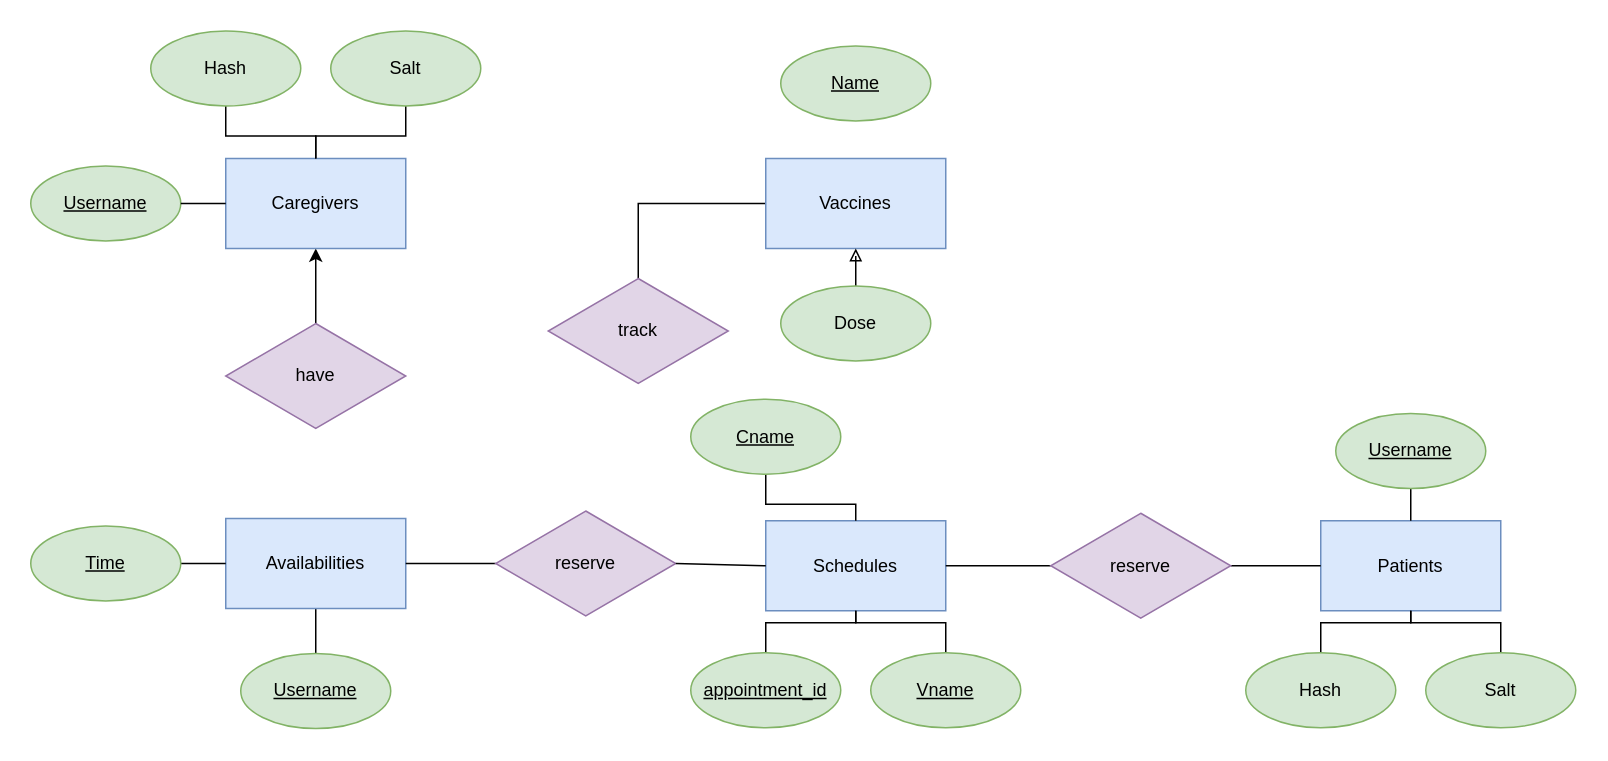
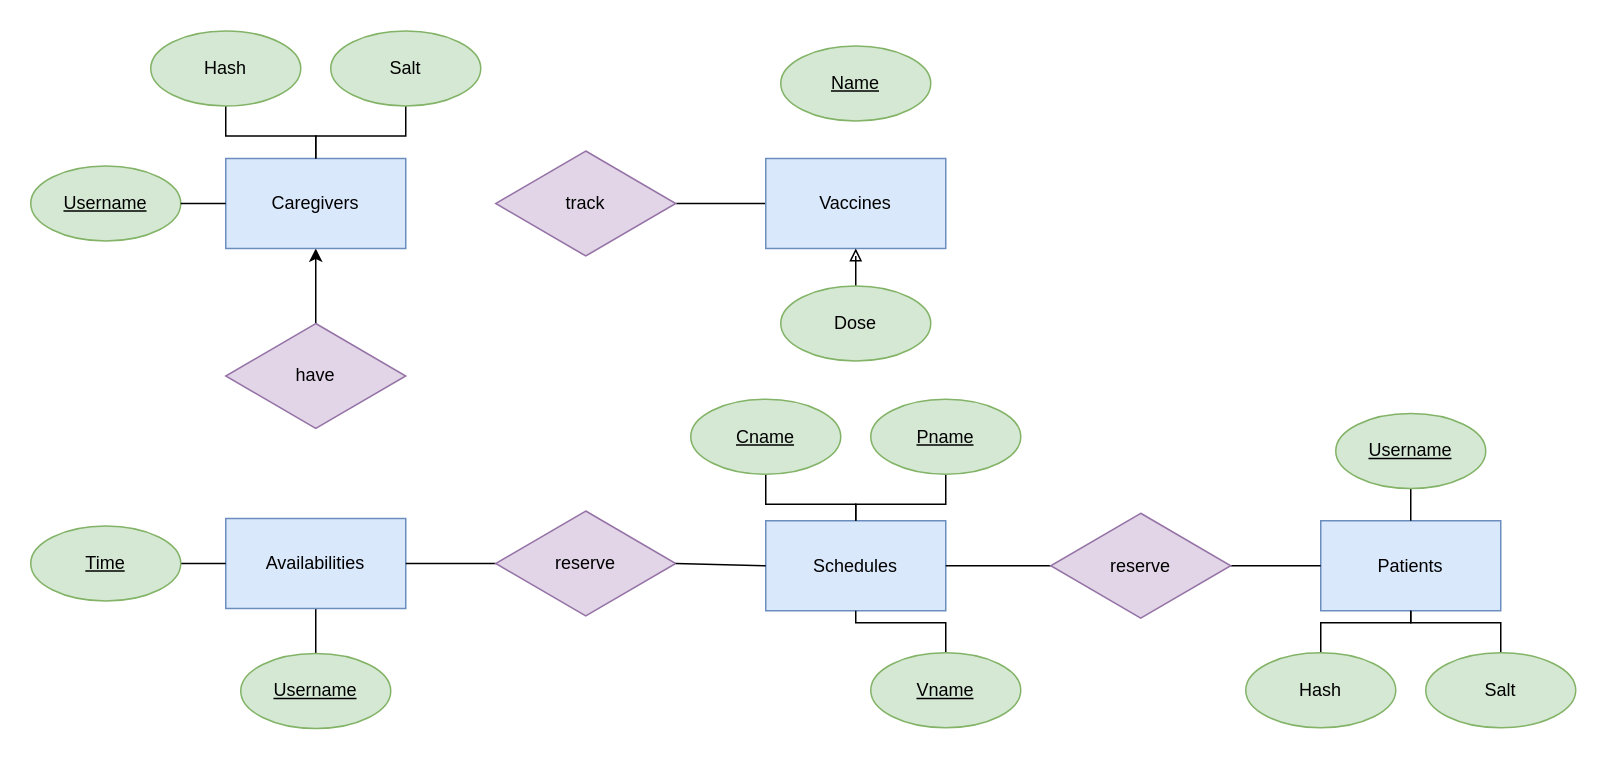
  <mxCell id="0" />
  <mxCell id="1" parent="0" />
  <mxCell id="2" value="" style="edgeStyle=orthogonalEdgeStyle;rounded=0;orthogonalLoop=1;jettySize=auto;html=1;endArrow=none;endFill=0;startArrow=classic;startFill=1;" edge="1" parent="1" source="3" target="36"><mxGeometry relative="1" as="geometry" /></mxCell>
  <mxCell id="3" value="Caregivers" style="rounded=0;whiteSpace=wrap;html=1;fillColor=#dae8fc;strokeColor=#6c8ebf;" vertex="1" parent="1"><mxGeometry x="150" y="105" width="120" height="60" as="geometry" /></mxCell>
  <mxCell id="4" value="&lt;u&gt;Username&lt;/u&gt;" style="ellipse;whiteSpace=wrap;html=1;fillColor=#d5e8d4;strokeColor=#82b366;" vertex="1" parent="1"><mxGeometry x="20" y="110" width="100" height="50" as="geometry" /></mxCell>
  <mxCell id="5" value="" style="edgeStyle=orthogonalEdgeStyle;rounded=0;orthogonalLoop=1;jettySize=auto;html=1;endArrow=none;endFill=0;" edge="1" parent="1" source="6" target="3"><mxGeometry relative="1" as="geometry" /></mxCell>
  <mxCell id="6" value="Salt" style="ellipse;whiteSpace=wrap;html=1;fillColor=#d5e8d4;strokeColor=#82b366;" vertex="1" parent="1"><mxGeometry x="220" y="20" width="100" height="50" as="geometry" /></mxCell>
  <mxCell id="7" value="" style="edgeStyle=orthogonalEdgeStyle;rounded=0;orthogonalLoop=1;jettySize=auto;html=1;endArrow=none;endFill=0;" edge="1" parent="1" source="8" target="3"><mxGeometry relative="1" as="geometry" /></mxCell>
  <mxCell id="8" value="Hash" style="ellipse;whiteSpace=wrap;html=1;fillColor=#d5e8d4;strokeColor=#82b366;" vertex="1" parent="1"><mxGeometry x="100" y="20" width="100" height="50" as="geometry" /></mxCell>
  <mxCell id="9" value="Patients" style="rounded=0;whiteSpace=wrap;html=1;fillColor=#dae8fc;strokeColor=#6c8ebf;" vertex="1" parent="1"><mxGeometry x="880" y="346.5" width="120" height="60" as="geometry" /></mxCell>
  <mxCell id="10" value="" style="edgeStyle=orthogonalEdgeStyle;rounded=0;orthogonalLoop=1;jettySize=auto;html=1;endArrow=none;endFill=0;" edge="1" parent="1" source="11" target="9"><mxGeometry relative="1" as="geometry" /></mxCell>
  <mxCell id="11" value="&lt;u&gt;Username&lt;/u&gt;" style="ellipse;whiteSpace=wrap;html=1;fillColor=#d5e8d4;strokeColor=#82b366;" vertex="1" parent="1"><mxGeometry x="890" y="275" width="100" height="50" as="geometry" /></mxCell>
  <mxCell id="12" value="" style="edgeStyle=orthogonalEdgeStyle;rounded=0;orthogonalLoop=1;jettySize=auto;html=1;endArrow=none;endFill=0;" edge="1" parent="1" source="13" target="9"><mxGeometry relative="1" as="geometry" /></mxCell>
  <mxCell id="13" value="Salt" style="ellipse;whiteSpace=wrap;html=1;fillColor=#d5e8d4;strokeColor=#82b366;" vertex="1" parent="1"><mxGeometry x="950" y="434.5" width="100" height="50" as="geometry" /></mxCell>
  <mxCell id="14" value="" style="edgeStyle=orthogonalEdgeStyle;rounded=0;orthogonalLoop=1;jettySize=auto;html=1;endArrow=none;endFill=0;" edge="1" parent="1" source="15" target="9"><mxGeometry relative="1" as="geometry" /></mxCell>
  <mxCell id="15" value="Hash" style="ellipse;whiteSpace=wrap;html=1;fillColor=#d5e8d4;strokeColor=#82b366;" vertex="1" parent="1"><mxGeometry x="830" y="434.5" width="100" height="50" as="geometry" /></mxCell>
  <mxCell id="16" value="" style="edgeStyle=orthogonalEdgeStyle;rounded=0;orthogonalLoop=1;jettySize=auto;html=1;endArrow=none;endFill=0;" edge="1" parent="1" source="17" target="20"><mxGeometry relative="1" as="geometry" /></mxCell>
  <mxCell id="17" value="Availabilities" style="rounded=0;whiteSpace=wrap;html=1;fillColor=#dae8fc;strokeColor=#6c8ebf;" vertex="1" parent="1"><mxGeometry x="150" y="345" width="120" height="60" as="geometry" /></mxCell>
  <mxCell id="18" value="" style="edgeStyle=orthogonalEdgeStyle;rounded=0;orthogonalLoop=1;jettySize=auto;html=1;endArrow=none;endFill=0;" edge="1" parent="1" source="19" target="17"><mxGeometry relative="1" as="geometry" /></mxCell>
  <mxCell id="19" value="&lt;u&gt;Time&lt;/u&gt;" style="ellipse;whiteSpace=wrap;html=1;fillColor=#d5e8d4;strokeColor=#82b366;" vertex="1" parent="1"><mxGeometry x="20" y="350" width="100" height="50" as="geometry" /></mxCell>
  <mxCell id="20" value="&lt;u&gt;Username&lt;/u&gt;" style="ellipse;whiteSpace=wrap;html=1;fillColor=#d5e8d4;strokeColor=#82b366;" vertex="1" parent="1"><mxGeometry x="160" y="435" width="100" height="50" as="geometry" /></mxCell>
  <mxCell id="21" value="Schedules" style="rounded=0;whiteSpace=wrap;html=1;fillColor=#dae8fc;strokeColor=#6c8ebf;" vertex="1" parent="1"><mxGeometry x="510" y="346.5" width="120" height="60" as="geometry" /></mxCell>
- <mxCell id="22" value="" style="edgeStyle=orthogonalEdgeStyle;rounded=0;orthogonalLoop=1;jettySize=auto;html=1;endArrow=none;endFill=0;" edge="1" parent="1" source="23" target="21"><mxGeometry relative="1" as="geometry" /></mxCell>
- <mxCell id="23" value="&lt;u&gt;appointment_id&lt;/u&gt;" style="ellipse;whiteSpace=wrap;html=1;fillColor=#d5e8d4;strokeColor=#82b366;" vertex="1" parent="1"><mxGeometry x="460" y="434.5" width="100" height="50" as="geometry" /></mxCell>
  <mxCell id="24" value="" style="edgeStyle=orthogonalEdgeStyle;rounded=0;orthogonalLoop=1;jettySize=auto;html=1;endArrow=none;endFill=0;" edge="1" parent="1" source="25" target="37"><mxGeometry relative="1" as="geometry" /></mxCell>
  <mxCell id="25" value="Vaccines" style="rounded=0;whiteSpace=wrap;html=1;fillColor=#dae8fc;strokeColor=#6c8ebf;" vertex="1" parent="1"><mxGeometry x="510" y="105" width="120" height="60" as="geometry" /></mxCell>
  <mxCell id="26" value="&lt;u&gt;Name&lt;/u&gt;" style="ellipse;whiteSpace=wrap;html=1;fillColor=#d5e8d4;strokeColor=#82b366;" vertex="1" parent="1"><mxGeometry x="520" y="30" width="100" height="50" as="geometry" /></mxCell>
  <mxCell id="27" value="" style="edgeStyle=orthogonalEdgeStyle;rounded=0;orthogonalLoop=1;jettySize=auto;html=1;endArrow=block;endFill=0;" edge="1" parent="1" source="28" target="25"><mxGeometry relative="1" as="geometry" /></mxCell>
  <mxCell id="28" value="Dose" style="ellipse;whiteSpace=wrap;html=1;fillColor=#d5e8d4;strokeColor=#82b366;" vertex="1" parent="1"><mxGeometry x="520" y="190" width="100" height="50" as="geometry" /></mxCell>
  <mxCell id="29" value="" style="edgeStyle=orthogonalEdgeStyle;rounded=0;orthogonalLoop=1;jettySize=auto;html=1;endArrow=none;endFill=0;" edge="1" parent="1" source="30" target="21"><mxGeometry relative="1" as="geometry" /></mxCell>
  <mxCell id="30" value="&lt;u&gt;Cname&lt;/u&gt;" style="ellipse;whiteSpace=wrap;html=1;fillColor=#d5e8d4;strokeColor=#82b366;" vertex="1" parent="1"><mxGeometry x="460" y="265.5" width="100" height="50" as="geometry" /></mxCell>
+ <mxCell id="31" value="" style="edgeStyle=orthogonalEdgeStyle;rounded=0;orthogonalLoop=1;jettySize=auto;html=1;endArrow=none;endFill=0;" edge="1" parent="1" source="32" target="21"><mxGeometry relative="1" as="geometry" /></mxCell>
+ <mxCell id="32" value="&lt;u&gt;Pname&lt;/u&gt;" style="ellipse;whiteSpace=wrap;html=1;fillColor=#d5e8d4;strokeColor=#82b366;" vertex="1" parent="1"><mxGeometry x="580" y="265.5" width="100" height="50" as="geometry" /></mxCell>
  <mxCell id="33" value="" style="endArrow=none;html=1;rounded=0;entryX=1;entryY=0.5;entryDx=0;entryDy=0;exitX=0;exitY=0.5;exitDx=0;exitDy=0;" edge="1" parent="1" source="3" target="4"><mxGeometry width="50" height="50" relative="1" as="geometry"><mxPoint x="540" y="325" as="sourcePoint" /><mxPoint x="590" y="275" as="targetPoint" /></mxGeometry></mxCell>
  <mxCell id="34" value="" style="edgeStyle=orthogonalEdgeStyle;rounded=0;orthogonalLoop=1;jettySize=auto;html=1;endArrow=none;endFill=0;" edge="1" parent="1" source="35" target="21"><mxGeometry relative="1" as="geometry" /></mxCell>
  <mxCell id="35" value="&lt;u&gt;Vname&lt;/u&gt;" style="ellipse;whiteSpace=wrap;html=1;fillColor=#d5e8d4;strokeColor=#82b366;" vertex="1" parent="1"><mxGeometry x="580" y="434.5" width="100" height="50" as="geometry" /></mxCell>
  <mxCell id="36" value="have" style="rhombus;whiteSpace=wrap;html=1;fillColor=#e1d5e7;strokeColor=#9673a6;" vertex="1" parent="1"><mxGeometry x="150" y="215" width="120" height="70" as="geometry" /></mxCell>
- <mxCell id="37" value="track" style="rhombus;whiteSpace=wrap;html=1;fillColor=#e1d5e7;strokeColor=#9673a6;" vertex="1" parent="1"><mxGeometry x="365" y="185" width="120" height="70" as="geometry" /></mxCell>
+ <mxCell id="37" value="track" style="rhombus;whiteSpace=wrap;html=1;fillColor=#e1d5e7;strokeColor=#9673a6;" vertex="1" parent="1"><mxGeometry x="330" y="100" width="120" height="70" as="geometry" /></mxCell>
  <mxCell id="38" value="" style="edgeStyle=orthogonalEdgeStyle;rounded=0;orthogonalLoop=1;jettySize=auto;html=1;endArrow=none;endFill=0;" edge="1" parent="1" source="40" target="21"><mxGeometry relative="1" as="geometry" /></mxCell>
  <mxCell id="39" value="" style="edgeStyle=orthogonalEdgeStyle;rounded=0;orthogonalLoop=1;jettySize=auto;html=1;endArrow=none;endFill=0;exitX=1;exitY=0.5;exitDx=0;exitDy=0;" edge="1" parent="1" source="40" target="9"><mxGeometry relative="1" as="geometry"><mxPoint x="830" y="376.5" as="sourcePoint" /></mxGeometry></mxCell>
  <mxCell id="40" value="reserve" style="rhombus;whiteSpace=wrap;html=1;fillColor=#e1d5e7;strokeColor=#9673a6;" vertex="1" parent="1"><mxGeometry x="700" y="341.5" width="120" height="70" as="geometry" /></mxCell>
  <mxCell id="41" value="" style="edgeStyle=orthogonalEdgeStyle;rounded=0;orthogonalLoop=1;jettySize=auto;html=1;endArrow=none;endFill=0;" edge="1" parent="1" source="42" target="17"><mxGeometry relative="1" as="geometry" /></mxCell>
  <mxCell id="42" value="reserve" style="rhombus;whiteSpace=wrap;html=1;fillColor=#e1d5e7;strokeColor=#9673a6;" vertex="1" parent="1"><mxGeometry x="330" y="340" width="120" height="70" as="geometry" /></mxCell>
  <mxCell id="43" value="" style="endArrow=none;html=1;strokeWidth=1;rounded=0;entryX=1;entryY=0.5;entryDx=0;entryDy=0;exitX=0;exitY=0.5;exitDx=0;exitDy=0;" edge="1" parent="1" source="21" target="42"><mxGeometry width="50" height="50" relative="1" as="geometry"><mxPoint x="520" y="335" as="sourcePoint" /><mxPoint x="570" y="285" as="targetPoint" /></mxGeometry></mxCell>
